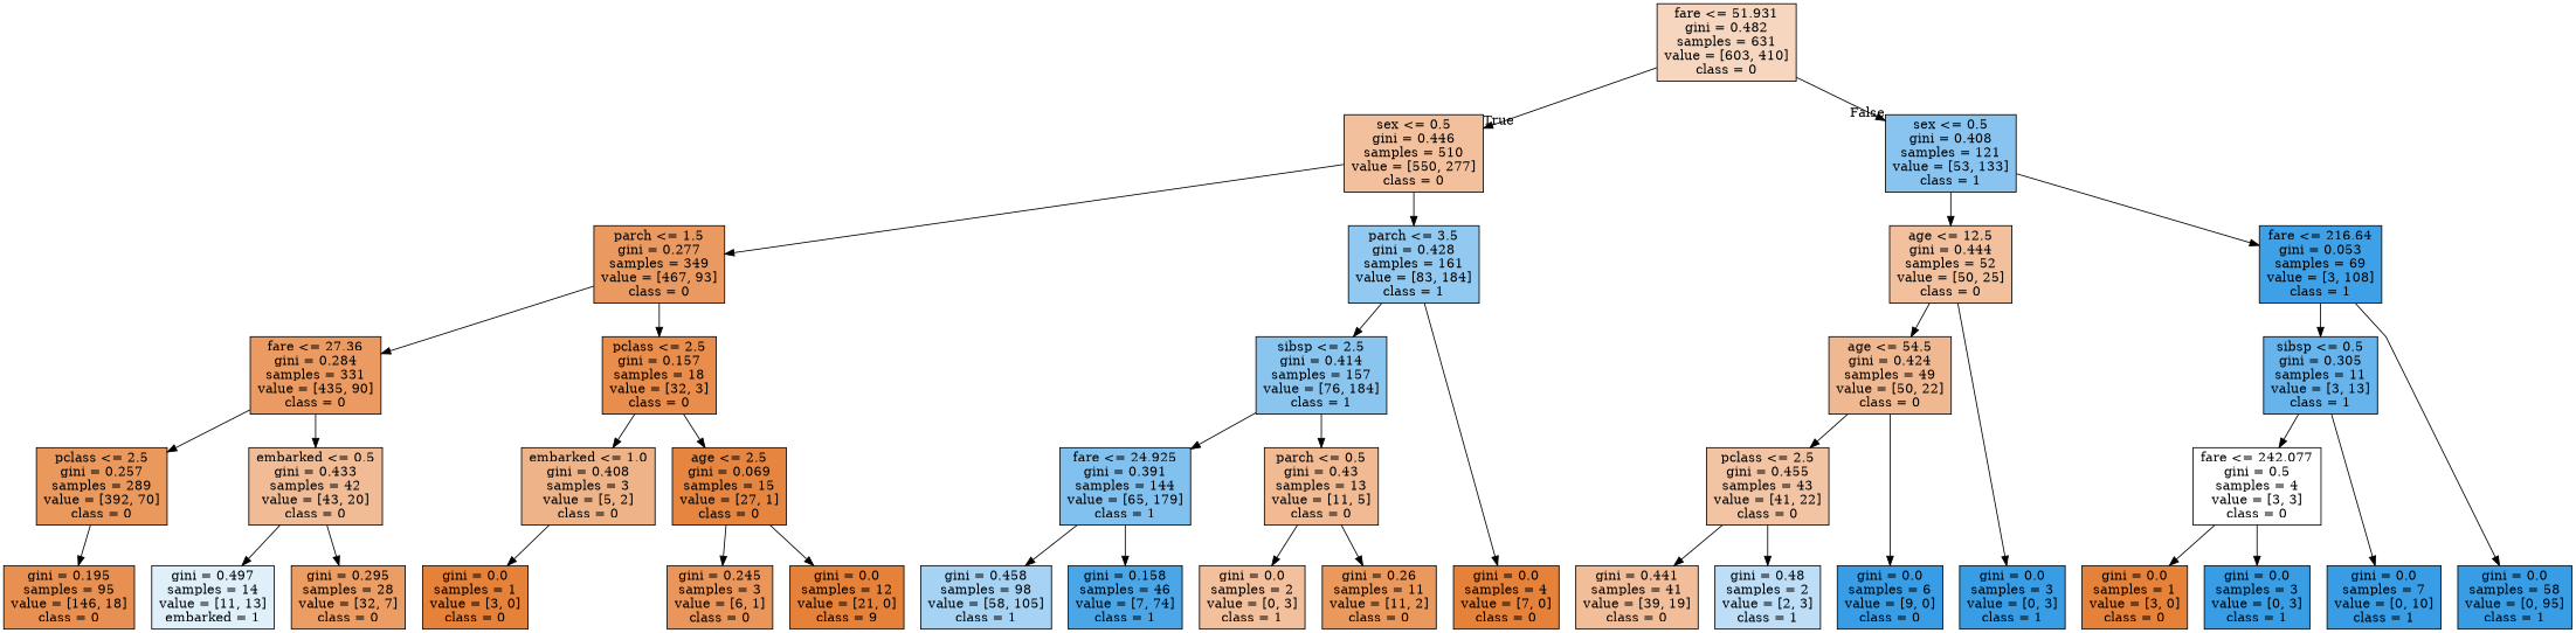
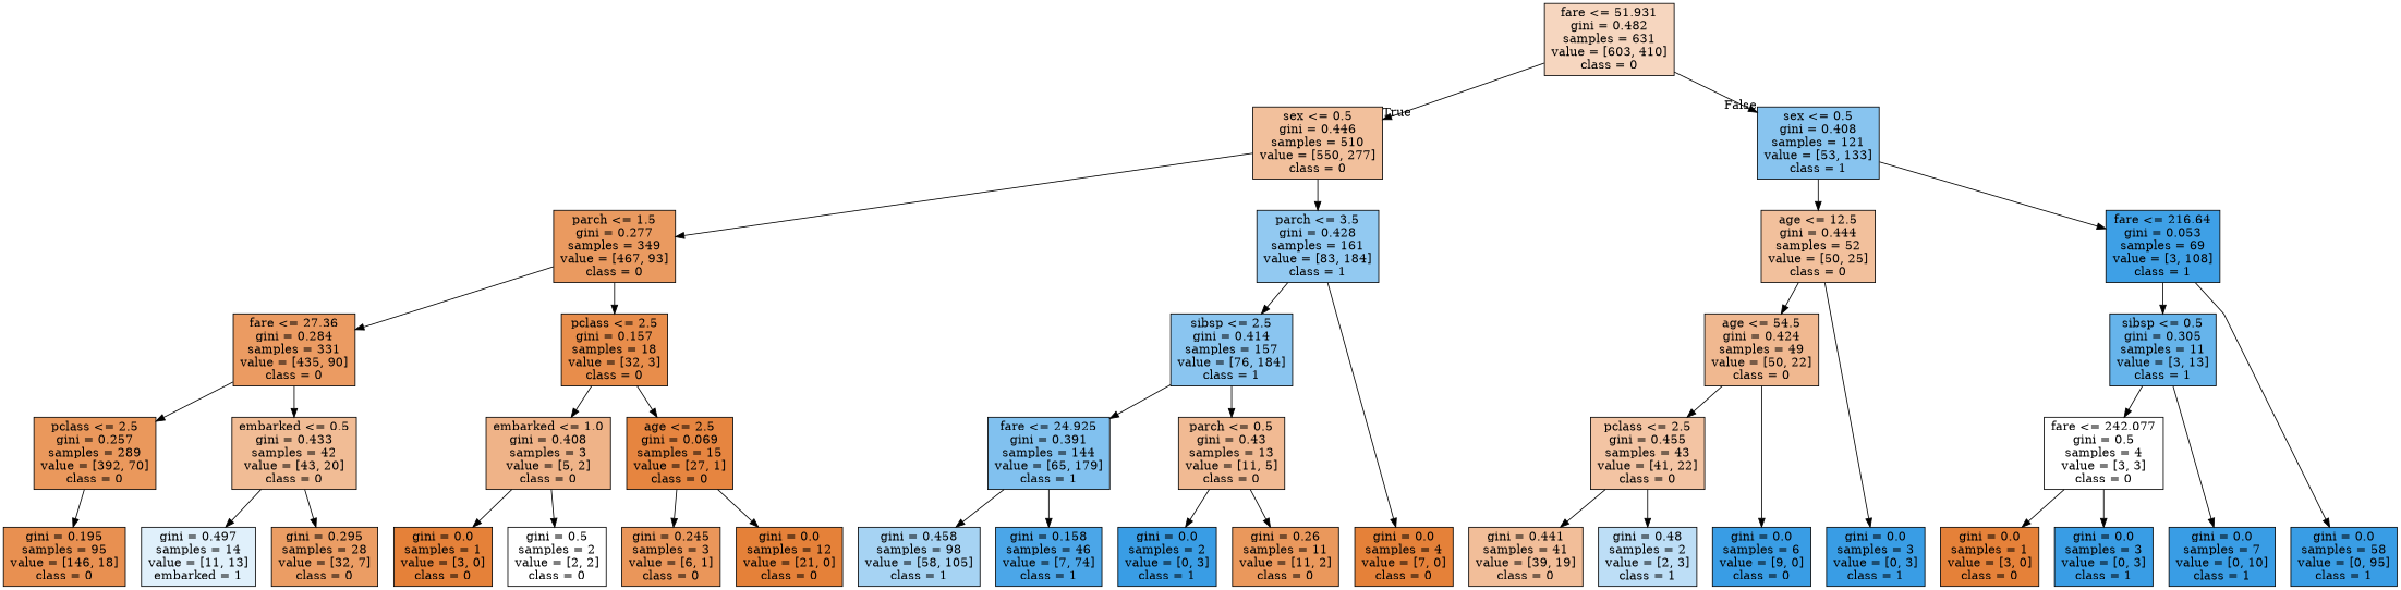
  digraph {
    ranksep=equally
    splines=polyline
    node [color=black fillcolor="#399de5ff" shape=box style=filled]
    n1 [fillcolor="#e5813952" label="fare <= 51.931\ngini = 0.482\nsamples = 631\nvalue = [603, 410]\nclass = 0"]
    n2 [fillcolor="#e581397f" label="sex <= 0.5\ngini = 0.446\nsamples = 510\nvalue = [550, 277]\nclass = 0"]
    n3 [fillcolor="#399de599" label="sex <= 0.5\ngini = 0.408\nsamples = 121\nvalue = [53, 133]\nclass = 1"]
    n4 [fillcolor="#e58139cc" label="parch <= 1.5\ngini = 0.277\nsamples = 349\nvalue = [467, 93]\nclass = 0"]
    n5 [fillcolor="#399de58c" label="parch <= 3.5\ngini = 0.428\nsamples = 161\nvalue = [83, 184]\nclass = 1"]
    n6 [fillcolor="#e581397f" label="age <= 12.5\ngini = 0.444\nsamples = 52\nvalue = [50, 25]\nclass = 0"]
    n7 [fillcolor="#399de5f8" label="fare <= 216.64\ngini = 0.053\nsamples = 69\nvalue = [3, 108]\nclass = 1"]
    n8 [fillcolor="#e58139ca" label="fare <= 27.36\ngini = 0.284\nsamples = 331\nvalue = [435, 90]\nclass = 0"]
    n9 [fillcolor="#e58139e7" label="pclass <= 2.5\ngini = 0.157\nsamples = 18\nvalue = [32, 3]\nclass = 0"]
    n10 [fillcolor="#399de596" label="sibsp <= 2.5\ngini = 0.414\nsamples = 157\nvalue = [76, 184]\nclass = 1"]
    n11 [fillcolor="#e581398f" label="age <= 54.5\ngini = 0.424\nsamples = 49\nvalue = [50, 22]\nclass = 0"]
    n12 [fillcolor="#399de5c4" label="sibsp <= 0.5\ngini = 0.305\nsamples = 11\nvalue = [3, 13]\nclass = 1"]
    n13 [fillcolor="#e58139d1" label="pclass <= 2.5\ngini = 0.257\nsamples = 289\nvalue = [392, 70]\nclass = 0"]
    n14 [fillcolor="#e5813988" label="embarked <= 0.5\ngini = 0.433\nsamples = 42\nvalue = [43, 20]\nclass = 0"]
    n15 [fillcolor="#e5813999" label="embarked <= 1.0\ngini = 0.408\nsamples = 3\nvalue = [5, 2]\nclass = 0"]
    n16 [fillcolor="#e58139f6" label="age <= 2.5\ngini = 0.069\nsamples = 15\nvalue = [27, 1]\nclass = 0"]
    n17 [fillcolor="#399de5a2" label="fare <= 24.925\ngini = 0.391\nsamples = 144\nvalue = [65, 179]\nclass = 1"]
    n18 [fillcolor="#e581398b" label="parch <= 0.5\ngini = 0.43\nsamples = 13\nvalue = [11, 5]\nclass = 0"]
    n19 [fillcolor="#e5813976" label="pclass <= 2.5\ngini = 0.455\nsamples = 43\nvalue = [41, 22]\nclass = 0"]
    n20 [fillcolor="#e5813900" label="fare <= 242.077\ngini = 0.5\nsamples = 4\nvalue = [3, 3]\nclass = 0"]
    n21 [fillcolor="#e58139e0" label="gini = 0.195\nsamples = 95\nvalue = [146, 18]\nclass = 0"]
    n22 [fillcolor="#399de527" label="gini = 0.497\nsamples = 14\nvalue = [11, 13]\nembarked = 1"]
    n23 [fillcolor="#e58139c7" label="gini = 0.295\nsamples = 28\nvalue = [32, 7]\nclass = 0"]
    n24 [fillcolor="#e58139ff" label="gini = 0.0\nsamples = 1\nvalue = [3, 0]\nclass = 0"]
+   n25 [fillcolor="#e5813900" label="gini = 0.5\nsamples = 2\nvalue = [2, 2]\nclass = 0"]
    n26 [fillcolor="#e58139d4" label="gini = 0.245\nsamples = 3\nvalue = [6, 1]\nclass = 0"]
-   n27 [fillcolor="#e58139ff" label="gini = 0.0\nsamples = 12\nvalue = [21, 0]\nclass = 9"]
+   n27 [fillcolor="#e58139ff" label="gini = 0.0\nsamples = 12\nvalue = [21, 0]\nclass = 0"]
    n28 [fillcolor="#399de572" label="gini = 0.458\nsamples = 98\nvalue = [58, 105]\nclass = 1"]
    n29 [fillcolor="#399de5e7" label="gini = 0.158\nsamples = 46\nvalue = [7, 74]\nclass = 1"]
-   n30 [fillcolor="#e581397f" label="gini = 0.0\nsamples = 2\nvalue = [0, 3]\nclass = 1"]
+   n30 [label="gini = 0.0\nsamples = 2\nvalue = [0, 3]\nclass = 1"]
    n31 [fillcolor="#e58139d1" label="gini = 0.26\nsamples = 11\nvalue = [11, 2]\nclass = 0"]
    n32 [fillcolor="#e58139ff" label="gini = 0.0\nsamples = 4\nvalue = [7, 0]\nclass = 0"]
    n33 [label="gini = 0.0\nsamples = 3\nvalue = [0, 3]\nclass = 1"]
    n34 [fillcolor="#e5813983" label="gini = 0.441\nsamples = 41\nvalue = [39, 19]\nclass = 0"]
    n35 [fillcolor="#399de555" label="gini = 0.48\nsamples = 2\nvalue = [2, 3]\nclass = 1"]
    n36 [label="gini = 0.0\nsamples = 6\nvalue = [9, 0]\nclass = 0"]
    n37 [label="gini = 0.0\nsamples = 58\nvalue = [0, 95]\nclass = 1"]
    n38 [label="gini = 0.0\nsamples = 7\nvalue = [0, 10]\nclass = 1"]
    n39 [fillcolor="#e58139ff" label="gini = 0.0\nsamples = 1\nvalue = [3, 0]\nclass = 0"]
    n40 [label="gini = 0.0\nsamples = 3\nvalue = [0, 3]\nclass = 1"]
    subgraph sub_1 {
      rank=same
      n1
    }
    subgraph sub_2 {
      rank=same
      n2
      n3
    }
    subgraph sub_3 {
      rank=same
      n4
      n5
      n6
      n7
    }
    subgraph sub_4 {
      rank=same
      n8
      n9
      n10
      n11
      n12
    }
    subgraph sub_5 {
      rank=same
      n13
      n14
      n15
      n16
      n17
      n18
      n19
      n20
    }
    subgraph sub_6 {
      rank=same
      n21
      n22
      n23
      n24
+     n25
      n26
      n27
      n28
      n29
      n30
      n31
      n32
      n33
      n34
      n35
      n36
      n37
      n38
      n39
      n40
    }
    n1 -> n2 [headlabel=True labelangle=45 labeldistance=2.5]
    n1 -> n3 [headlabel=False labelangle=-45 labeldistance=2.5]
    n2 -> n4
    n2 -> n5
    n3 -> n6
    n3 -> n7
    n4 -> n8
    n4 -> n9
    n5 -> n10
    n5 -> n32
    n6 -> n11
    n6 -> n33
    n7 -> n12
    n7 -> n37
    n8 -> n13
    n8 -> n14
    n9 -> n15
    n9 -> n16
    n10 -> n17
    n10 -> n18
    n11 -> n19
    n11 -> n36
    n12 -> n20
    n12 -> n38
    n13 -> n21
    n14 -> n22
    n14 -> n23
    n15 -> n24
+   n15 -> n25
    n16 -> n26
    n16 -> n27
    n17 -> n28
    n17 -> n29
    n18 -> n30
    n18 -> n31
    n19 -> n34
    n19 -> n35
    n20 -> n39
    n20 -> n40
  }
